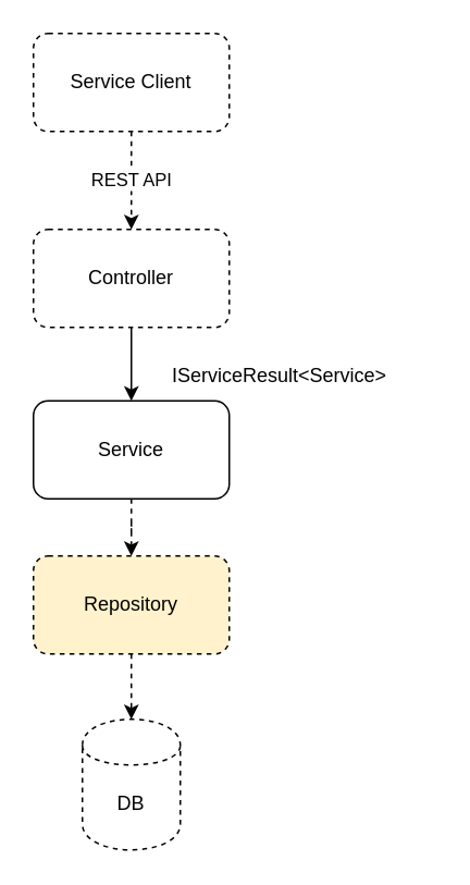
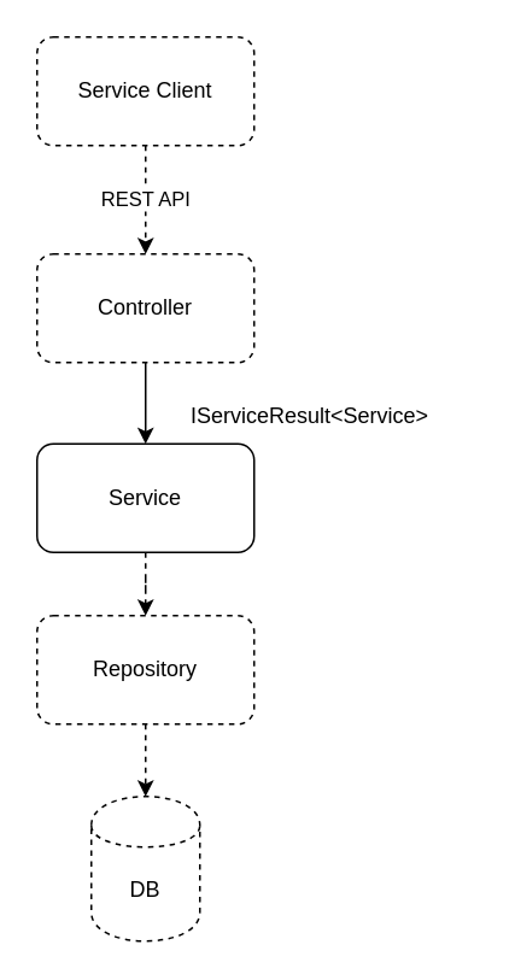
  <mxCell id="0" />
  <mxCell id="1" parent="0" />
  <mxCell id="2" value="" style="edgeStyle=orthogonalEdgeStyle;rounded=0;orthogonalLoop=1;jettySize=auto;html=1;" edge="1" parent="1" source="3" target="5"><mxGeometry relative="1" as="geometry" /></mxCell>
  <mxCell id="3" value="Controller" style="rounded=1;whiteSpace=wrap;html=1;dashed=1;" vertex="1" parent="1"><mxGeometry x="20" y="140" width="120" height="60" as="geometry" /></mxCell>
  <mxCell id="4" value="" style="edgeStyle=orthogonalEdgeStyle;rounded=0;orthogonalLoop=1;jettySize=auto;html=1;dashed=1;" edge="1" parent="1" source="5" target="7"><mxGeometry relative="1" as="geometry" /></mxCell>
  <mxCell id="5" value="Service" style="rounded=1;whiteSpace=wrap;html=1;" vertex="1" parent="1"><mxGeometry x="20" y="245" width="120" height="60" as="geometry" /></mxCell>
  <mxCell id="6" value="" style="edgeStyle=orthogonalEdgeStyle;rounded=0;orthogonalLoop=1;jettySize=auto;html=1;dashed=1;" edge="1" parent="1" source="7" target="8"><mxGeometry relative="1" as="geometry" /></mxCell>
- <mxCell id="7" value="Repository" style="rounded=1;whiteSpace=wrap;html=1;dashed=1;fillColor=#fff2cc;" vertex="1" parent="1"><mxGeometry x="20" y="340" width="120" height="60" as="geometry" /></mxCell>
+ <mxCell id="7" value="Repository" style="rounded=1;whiteSpace=wrap;html=1;dashed=1;" vertex="1" parent="1"><mxGeometry x="20" y="340" width="120" height="60" as="geometry" /></mxCell>
  <mxCell id="8" value="DB" style="shape=cylinder;whiteSpace=wrap;html=1;boundedLbl=1;backgroundOutline=1;rounded=1;dashed=1;" vertex="1" parent="1"><mxGeometry x="50" y="440" width="60" height="80" as="geometry" /></mxCell>
  <mxCell id="9" value="IServiceResult&amp;lt;Service&amp;gt;" style="text;html=1;strokeColor=none;fillColor=none;align=center;verticalAlign=middle;whiteSpace=wrap;rounded=0;" vertex="1" parent="1"><mxGeometry x="76" y="220" width="190" height="20" as="geometry" /></mxCell>
  <mxCell id="10" value="REST API" style="edgeStyle=orthogonalEdgeStyle;rounded=0;orthogonalLoop=1;jettySize=auto;html=1;entryX=0.5;entryY=0;entryDx=0;entryDy=0;dashed=1;" edge="1" parent="1" source="11" target="3"><mxGeometry relative="1" as="geometry" /></mxCell>
  <mxCell id="11" value="Service Client" style="rounded=1;whiteSpace=wrap;html=1;dashed=1;" vertex="1" parent="1"><mxGeometry x="20" y="20" width="120" height="60" as="geometry" /></mxCell>
